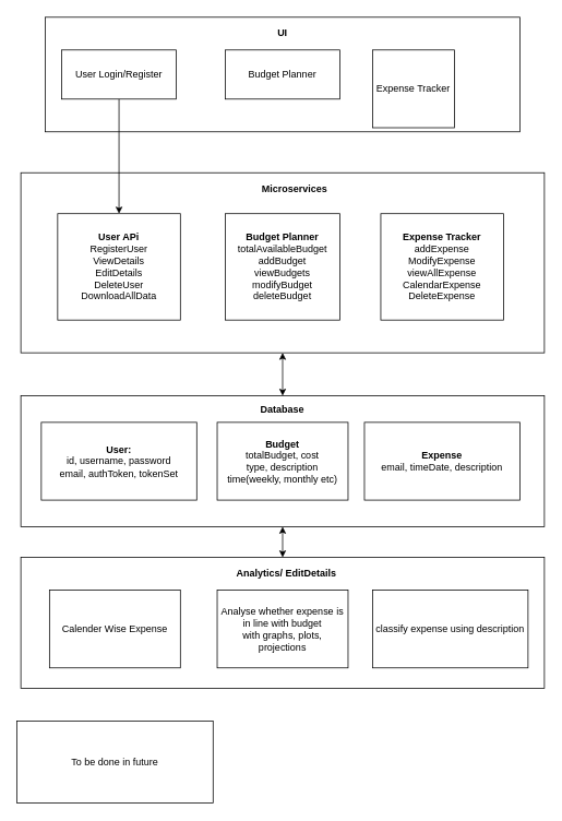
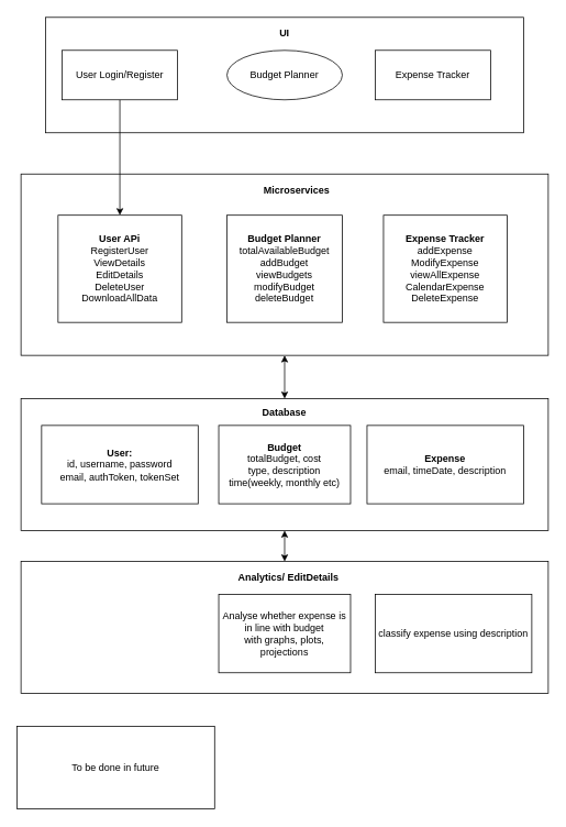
  <mxCell id="0" />
  <mxCell id="1" parent="0" />
  <mxCell id="2" value="" style="rounded=0;whiteSpace=wrap;html=1;" parent="1" vertex="1"><mxGeometry x="55" y="20" width="580" height="140" as="geometry" /></mxCell>
  <mxCell id="3" value="" style="rounded=0;whiteSpace=wrap;html=1;" parent="1" vertex="1"><mxGeometry x="25" y="210" width="640" height="220" as="geometry" /></mxCell>
  <mxCell id="4" value="" style="rounded=0;whiteSpace=wrap;html=1;" parent="1" vertex="1"><mxGeometry x="25" y="482.5" width="640" height="160" as="geometry" /></mxCell>
  <mxCell id="5" value="UI" style="text;html=1;strokeColor=none;fillColor=none;align=center;verticalAlign=middle;whiteSpace=wrap;rounded=0;fontStyle=1" parent="1" vertex="1"><mxGeometry x="325" y="30" width="40" height="20" as="geometry" /></mxCell>
  <mxCell id="6" style="edgeStyle=orthogonalEdgeStyle;rounded=0;orthogonalLoop=1;jettySize=auto;html=1;entryX=0.5;entryY=0;entryDx=0;entryDy=0;" parent="1" source="7" target="11" edge="1"><mxGeometry relative="1" as="geometry" /></mxCell>
  <mxCell id="7" value="User Login/Register" style="rounded=0;whiteSpace=wrap;html=1;" parent="1" vertex="1"><mxGeometry x="75" y="60" width="140" height="60" as="geometry" /></mxCell>
- <mxCell id="8" value="Budget Planner" style="rounded=0;whiteSpace=wrap;html=1;" parent="1" vertex="1"><mxGeometry x="275" y="60" width="140" height="60" as="geometry" /></mxCell>
- <mxCell id="9" value="Expense Tracker" style="rounded=0;whiteSpace=wrap;html=1;" parent="1" vertex="1"><mxGeometry x="455" y="60" width="100" height="95" as="geometry" /></mxCell>
+ <mxCell id="8" value="Budget Planner" style="ellipse;whiteSpace=wrap;html=1;" parent="1" vertex="1"><mxGeometry x="275" y="60" width="140" height="60" as="geometry" /></mxCell>
+ <mxCell id="9" value="Expense Tracker" style="rounded=0;whiteSpace=wrap;html=1;" parent="1" vertex="1"><mxGeometry x="455" y="60" width="140" height="60" as="geometry" /></mxCell>
  <mxCell id="10" value="&lt;b&gt;Microservices&lt;/b&gt;" style="text;html=1;strokeColor=none;fillColor=none;align=center;verticalAlign=middle;whiteSpace=wrap;rounded=0;" parent="1" vertex="1"><mxGeometry x="340" y="220" width="40" height="20" as="geometry" /></mxCell>
  <mxCell id="11" value="&lt;b&gt;User APi&lt;/b&gt;&lt;br&gt;RegisterUser&lt;br&gt;ViewDetails&lt;br&gt;EditDetails&lt;br&gt;DeleteUser&lt;br&gt;DownloadAllData" style="rounded=0;whiteSpace=wrap;html=1;" parent="1" vertex="1"><mxGeometry x="70" y="260" width="150" height="130" as="geometry" /></mxCell>
  <mxCell id="12" value="&lt;b&gt;Budget Planner&lt;/b&gt;&lt;br&gt;totalAvailableBudget&lt;br&gt;addBudget&lt;br&gt;viewBudgets&lt;br&gt;modifyBudget&lt;br&gt;deleteBudget" style="rounded=0;whiteSpace=wrap;html=1;" parent="1" vertex="1"><mxGeometry x="275" y="260" width="140" height="130" as="geometry" /></mxCell>
  <mxCell id="13" value="&lt;b&gt;Expense Tracker&lt;/b&gt;&lt;br&gt;addExpense&lt;br&gt;ModifyExpense&lt;br&gt;viewAllExpense&lt;br&gt;CalendarExpense&lt;br&gt;DeleteExpense" style="rounded=0;whiteSpace=wrap;html=1;" parent="1" vertex="1"><mxGeometry x="465" y="260" width="150" height="130" as="geometry" /></mxCell>
  <mxCell id="14" value="&lt;b&gt;Database&lt;/b&gt;" style="text;html=1;strokeColor=none;fillColor=none;align=center;verticalAlign=middle;whiteSpace=wrap;rounded=0;" parent="1" vertex="1"><mxGeometry x="325" y="490" width="40" height="20" as="geometry" /></mxCell>
  <mxCell id="15" value="&lt;b&gt;User:&lt;/b&gt;&lt;br&gt;id, username, password&lt;br&gt;email, authToken, tokenSet" style="rounded=0;whiteSpace=wrap;html=1;" parent="1" vertex="1"><mxGeometry x="50" y="515" width="190" height="95" as="geometry" /></mxCell>
  <mxCell id="16" value="&lt;b&gt;Budget&lt;/b&gt;&lt;br&gt;totalBudget, cost&lt;br&gt;type, description&lt;br&gt;time(weekly, monthly etc)" style="rounded=0;whiteSpace=wrap;html=1;" parent="1" vertex="1"><mxGeometry x="265" y="515" width="160" height="95" as="geometry" /></mxCell>
  <mxCell id="17" value="&lt;b&gt;Expense&lt;/b&gt;&lt;br&gt;email, timeDate, description" style="rounded=0;whiteSpace=wrap;html=1;" parent="1" vertex="1"><mxGeometry x="445" y="515" width="190" height="95" as="geometry" /></mxCell>
  <mxCell id="18" value="" style="endArrow=classic;startArrow=classic;html=1;exitX=0.5;exitY=0;exitDx=0;exitDy=0;entryX=0.5;entryY=1;entryDx=0;entryDy=0;" parent="1" source="4" target="3" edge="1"><mxGeometry width="50" height="50" relative="1" as="geometry"><mxPoint x="335" y="440" as="sourcePoint" /><mxPoint x="385" y="390" as="targetPoint" /></mxGeometry></mxCell>
  <mxCell id="19" value="" style="rounded=0;whiteSpace=wrap;html=1;" vertex="1" parent="1"><mxGeometry x="25" y="680" width="640" height="160" as="geometry" /></mxCell>
  <mxCell id="20" value="&lt;b&gt;Analytics/ EditDetails&lt;/b&gt;" style="text;html=1;strokeColor=none;fillColor=none;align=center;verticalAlign=middle;whiteSpace=wrap;rounded=0;" vertex="1" parent="1"><mxGeometry x="275" y="690" width="150" height="20" as="geometry" /></mxCell>
  <mxCell id="21" value="" style="endArrow=classic;startArrow=classic;html=1;entryX=0.5;entryY=1;entryDx=0;entryDy=0;exitX=0.5;exitY=0;exitDx=0;exitDy=0;" edge="1" parent="1" source="19" target="4"><mxGeometry width="50" height="50" relative="1" as="geometry"><mxPoint x="225" y="700" as="sourcePoint" /><mxPoint x="275" y="650" as="targetPoint" /></mxGeometry></mxCell>
  <mxCell id="22" value="classify expense using description" style="rounded=0;whiteSpace=wrap;html=1;" vertex="1" parent="1"><mxGeometry x="455" y="720" width="190" height="95" as="geometry" /></mxCell>
  <mxCell id="23" value="Analyse whether expense is in line with budget&lt;br&gt;with graphs, plots, projections" style="rounded=0;whiteSpace=wrap;html=1;" vertex="1" parent="1"><mxGeometry x="265" y="720" width="160" height="95" as="geometry" /></mxCell>
- <mxCell id="24" value="Calender Wise Expense" style="rounded=0;whiteSpace=wrap;html=1;" vertex="1" parent="1"><mxGeometry x="60" y="720" width="160" height="95" as="geometry" /></mxCell>
  <mxCell id="25" value="To be done in future" style="rounded=0;whiteSpace=wrap;html=1;" vertex="1" parent="1"><mxGeometry x="20" y="880" width="240" height="100" as="geometry" /></mxCell>
